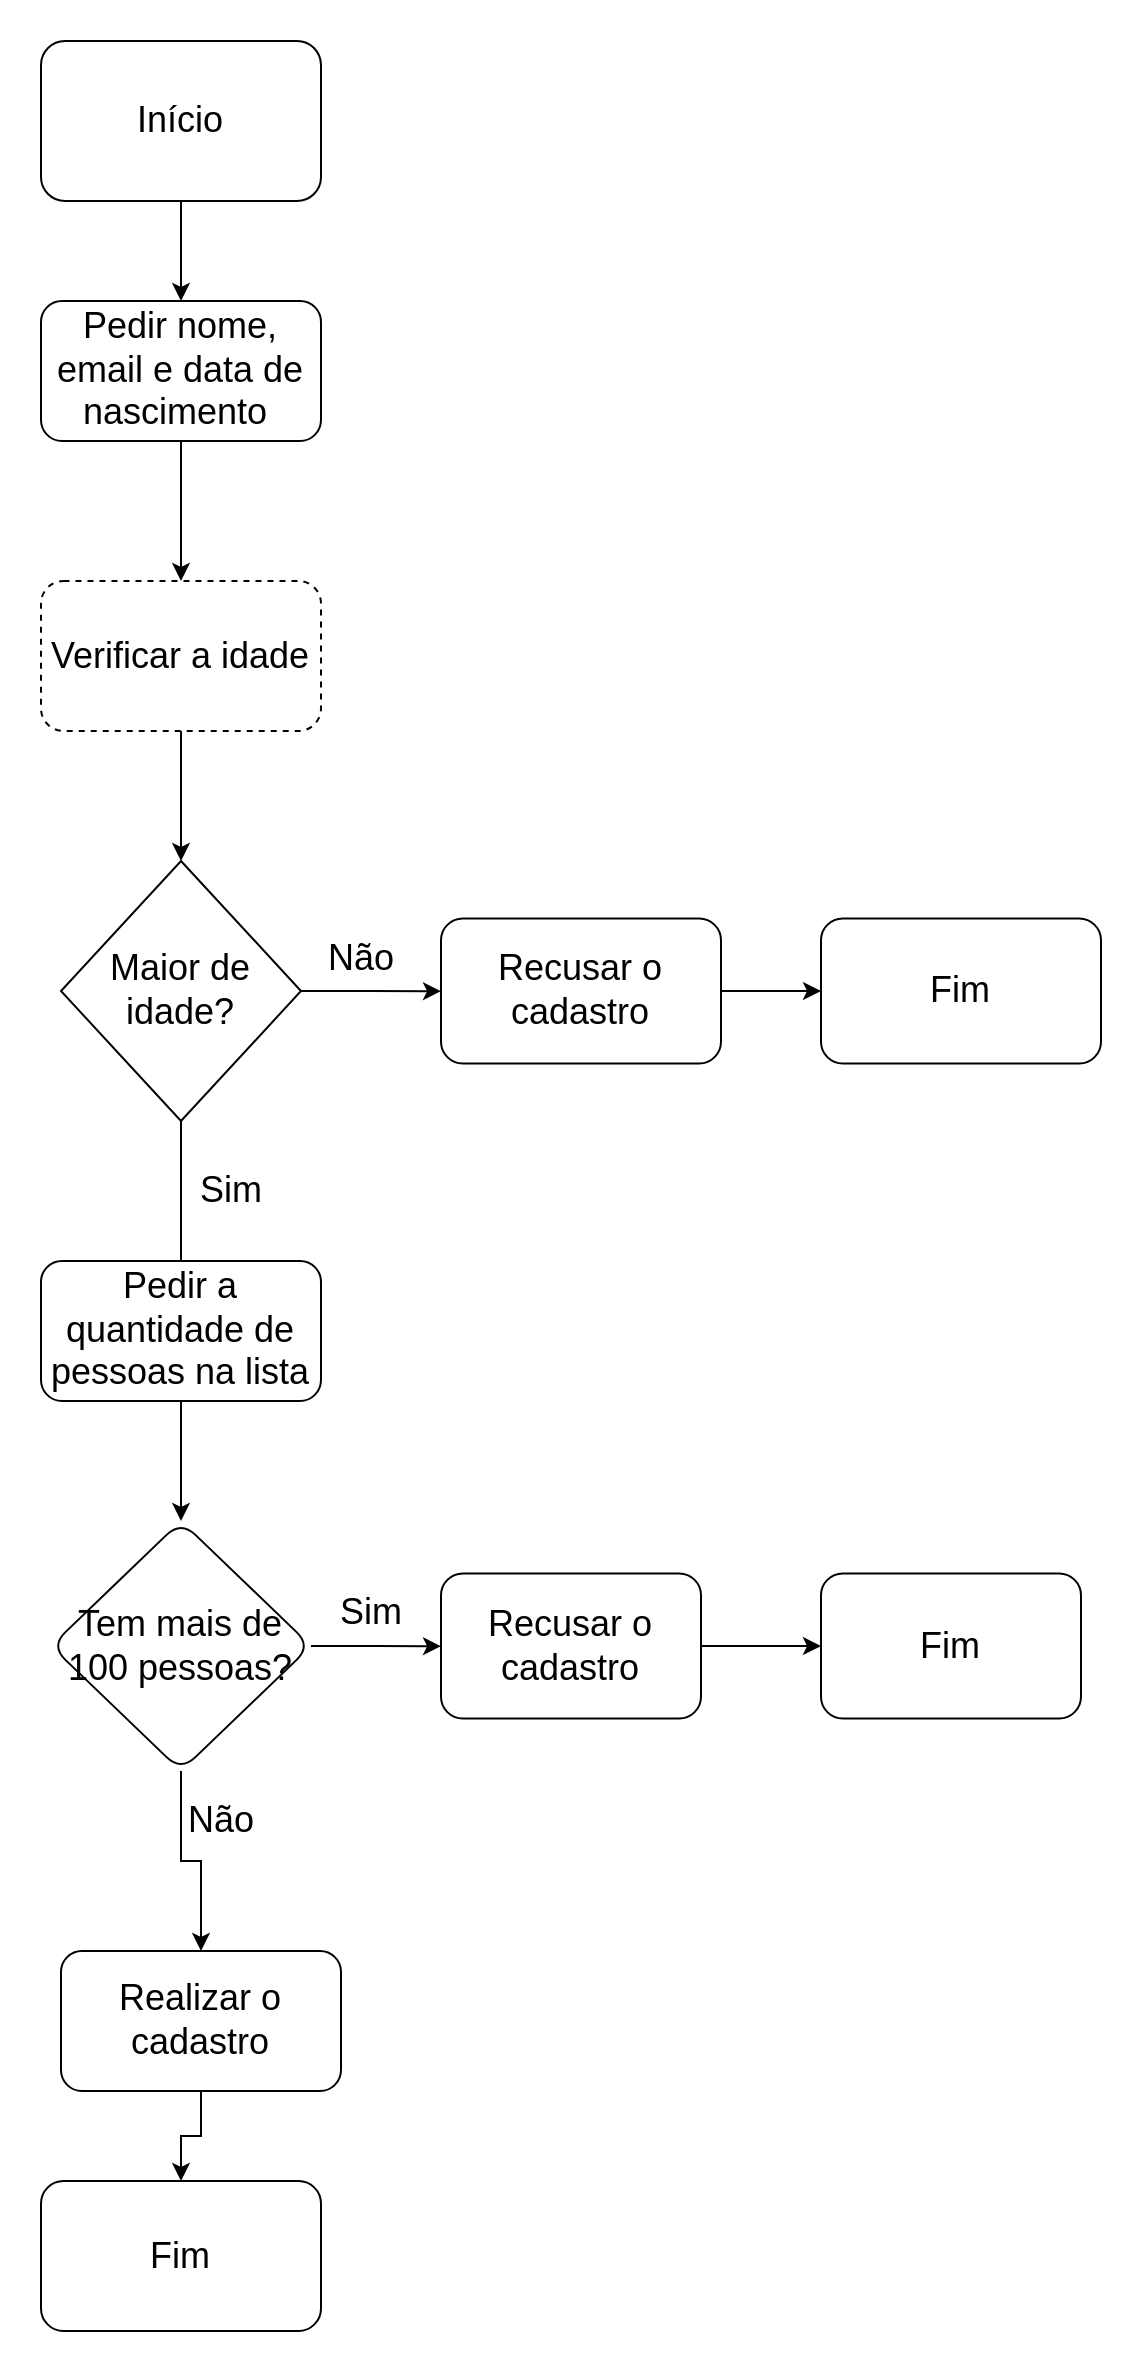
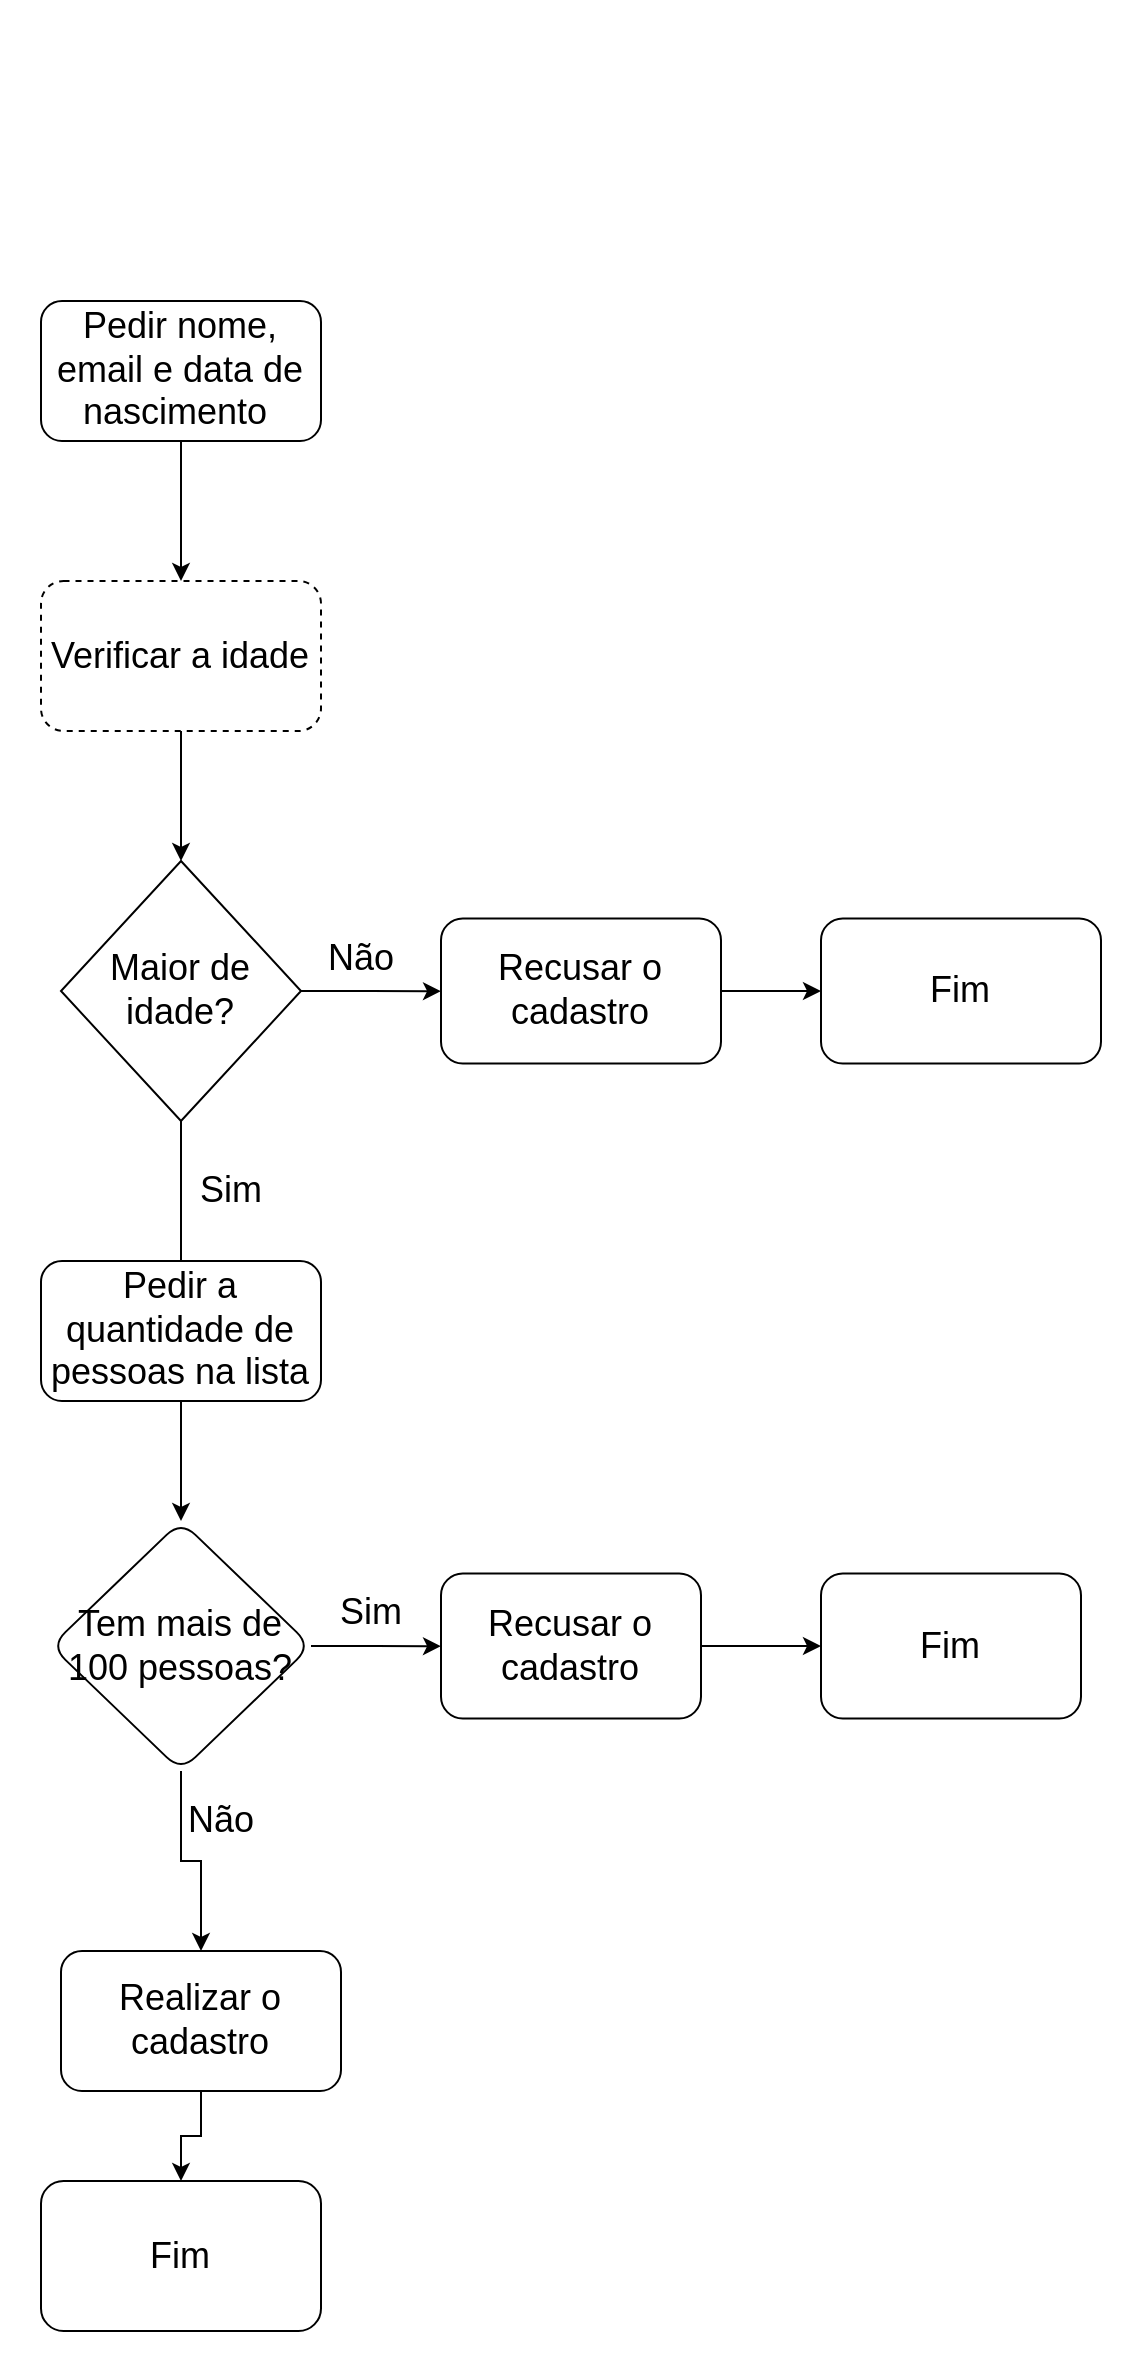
  <mxCell id="0" />
  <mxCell id="1" parent="0" />
- <mxCell id="2" value="" style="edgeStyle=orthogonalEdgeStyle;rounded=0;orthogonalLoop=1;jettySize=auto;html=1;fontSize=18;" edge="1" parent="1" source="3" target="5"><mxGeometry relative="1" as="geometry" /></mxCell>
- <mxCell id="3" value="&lt;font style=&quot;font-size: 18px;&quot;&gt;Início&lt;/font&gt;" style="rounded=1;whiteSpace=wrap;html=1;" vertex="1" parent="1"><mxGeometry x="20" y="20" width="140" height="80" as="geometry" /></mxCell>
  <mxCell id="4" value="" style="edgeStyle=orthogonalEdgeStyle;rounded=0;orthogonalLoop=1;jettySize=auto;html=1;fontSize=18;" edge="1" parent="1" source="5" target="14"><mxGeometry relative="1" as="geometry" /></mxCell>
  <mxCell id="5" value="Pedir nome, email e data de nascimento&amp;nbsp;" style="rounded=1;whiteSpace=wrap;html=1;fontSize=18;" vertex="1" parent="1"><mxGeometry x="20" y="150" width="140" height="70" as="geometry" /></mxCell>
  <mxCell id="6" value="" style="edgeStyle=orthogonalEdgeStyle;rounded=0;orthogonalLoop=1;jettySize=auto;html=1;fontSize=18;" edge="1" parent="1" source="8" target="11"><mxGeometry relative="1" as="geometry" /></mxCell>
  <mxCell id="7" value="" style="edgeStyle=orthogonalEdgeStyle;rounded=0;orthogonalLoop=1;jettySize=auto;html=1;fontSize=18;" edge="1" parent="1" source="8"><mxGeometry relative="1" as="geometry"><mxPoint x="90" y="675" as="targetPoint" /></mxGeometry></mxCell>
  <mxCell id="8" value="Maior de idade?" style="rhombus;whiteSpace=wrap;html=1;fontSize=18;" vertex="1" parent="1"><mxGeometry x="30" y="430" width="120" height="130" as="geometry" /></mxCell>
  <mxCell id="9" value="Não" style="text;html=1;align=center;verticalAlign=middle;resizable=0;points=[];autosize=1;strokeColor=none;fillColor=none;fontSize=18;" vertex="1" parent="1"><mxGeometry x="150" y="458.75" width="60" height="40" as="geometry" /></mxCell>
  <mxCell id="10" value="" style="edgeStyle=orthogonalEdgeStyle;rounded=0;orthogonalLoop=1;jettySize=auto;html=1;fontSize=18;" edge="1" parent="1" source="11" target="12"><mxGeometry relative="1" as="geometry" /></mxCell>
  <mxCell id="11" value="Recusar o cadastro" style="rounded=1;whiteSpace=wrap;html=1;fontSize=18;" vertex="1" parent="1"><mxGeometry x="220" y="458.75" width="140" height="72.5" as="geometry" /></mxCell>
  <mxCell id="12" value="Fim" style="rounded=1;whiteSpace=wrap;html=1;fontSize=18;" vertex="1" parent="1"><mxGeometry x="410" y="458.75" width="140" height="72.5" as="geometry" /></mxCell>
  <mxCell id="13" value="" style="edgeStyle=orthogonalEdgeStyle;rounded=0;orthogonalLoop=1;jettySize=auto;html=1;fontSize=18;" edge="1" parent="1" source="14" target="8"><mxGeometry relative="1" as="geometry" /></mxCell>
  <mxCell id="14" value="Verificar a idade" style="whiteSpace=wrap;html=1;fontSize=18;rounded=1;dashed=1;" vertex="1" parent="1"><mxGeometry x="20" y="290" width="140" height="75" as="geometry" /></mxCell>
  <mxCell id="15" value="Sim" style="text;html=1;align=center;verticalAlign=middle;resizable=0;points=[];autosize=1;strokeColor=none;fillColor=none;fontSize=18;" vertex="1" parent="1"><mxGeometry x="90" y="574.5" width="50" height="40" as="geometry" /></mxCell>
  <mxCell id="16" value="" style="edgeStyle=orthogonalEdgeStyle;rounded=0;orthogonalLoop=1;jettySize=auto;html=1;fontSize=18;" edge="1" parent="1" source="17" target="20"><mxGeometry relative="1" as="geometry" /></mxCell>
  <mxCell id="17" value="Pedir a quantidade de pessoas na lista" style="rounded=1;whiteSpace=wrap;html=1;fontSize=18;" vertex="1" parent="1"><mxGeometry x="20" y="630" width="140" height="70" as="geometry" /></mxCell>
  <mxCell id="18" value="" style="edgeStyle=orthogonalEdgeStyle;rounded=0;orthogonalLoop=1;jettySize=auto;html=1;fontSize=18;" edge="1" parent="1" source="20" target="22"><mxGeometry relative="1" as="geometry" /></mxCell>
  <mxCell id="19" value="" style="edgeStyle=orthogonalEdgeStyle;rounded=0;orthogonalLoop=1;jettySize=auto;html=1;fontSize=18;" edge="1" parent="1" source="20" target="26"><mxGeometry relative="1" as="geometry" /></mxCell>
  <mxCell id="20" value="Tem mais de 100 pessoas?" style="rhombus;whiteSpace=wrap;html=1;fontSize=18;rounded=1;" vertex="1" parent="1"><mxGeometry x="25" y="760" width="130" height="125" as="geometry" /></mxCell>
  <mxCell id="21" value="" style="edgeStyle=orthogonalEdgeStyle;rounded=0;orthogonalLoop=1;jettySize=auto;html=1;fontSize=18;" edge="1" parent="1" source="22" target="23"><mxGeometry relative="1" as="geometry" /></mxCell>
  <mxCell id="22" value="Recusar o cadastro" style="whiteSpace=wrap;html=1;fontSize=18;rounded=1;" vertex="1" parent="1"><mxGeometry x="220" y="786.25" width="130" height="72.5" as="geometry" /></mxCell>
  <mxCell id="23" value="Fim" style="whiteSpace=wrap;html=1;fontSize=18;rounded=1;" vertex="1" parent="1"><mxGeometry x="410" y="786.25" width="130" height="72.5" as="geometry" /></mxCell>
  <mxCell id="24" value="Sim" style="text;html=1;align=center;verticalAlign=middle;resizable=0;points=[];autosize=1;strokeColor=none;fillColor=none;fontSize=18;" vertex="1" parent="1"><mxGeometry x="160" y="786.25" width="50" height="40" as="geometry" /></mxCell>
  <mxCell id="25" value="" style="edgeStyle=orthogonalEdgeStyle;rounded=0;orthogonalLoop=1;jettySize=auto;html=1;fontSize=18;" edge="1" parent="1" source="26" target="28"><mxGeometry relative="1" as="geometry" /></mxCell>
  <mxCell id="26" value="Realizar o cadastro" style="whiteSpace=wrap;html=1;fontSize=18;rounded=1;" vertex="1" parent="1"><mxGeometry x="30" y="975" width="140" height="70" as="geometry" /></mxCell>
  <mxCell id="27" value="Não" style="text;html=1;align=center;verticalAlign=middle;resizable=0;points=[];autosize=1;strokeColor=none;fillColor=none;fontSize=18;" vertex="1" parent="1"><mxGeometry x="80" y="890" width="60" height="40" as="geometry" /></mxCell>
  <mxCell id="28" value="Fim" style="whiteSpace=wrap;html=1;fontSize=18;rounded=1;" vertex="1" parent="1"><mxGeometry x="20" y="1090" width="140" height="75" as="geometry" /></mxCell>
